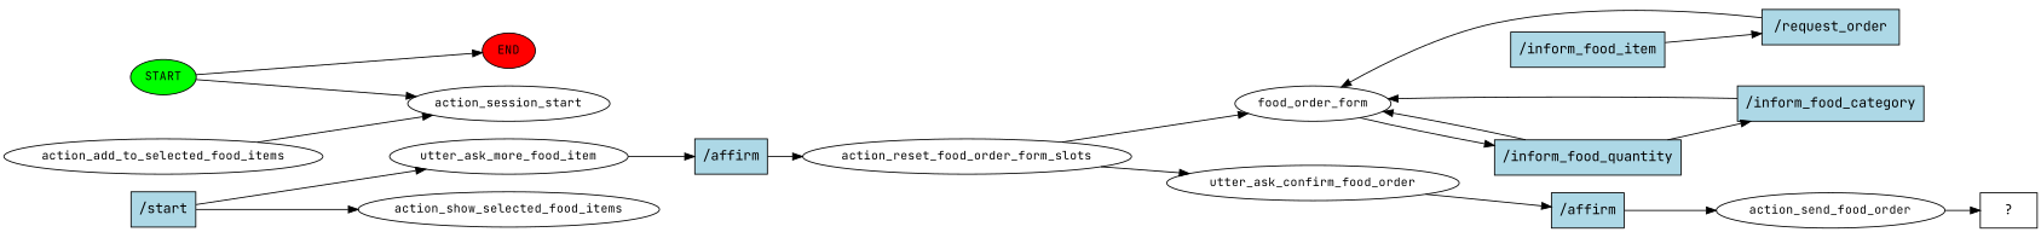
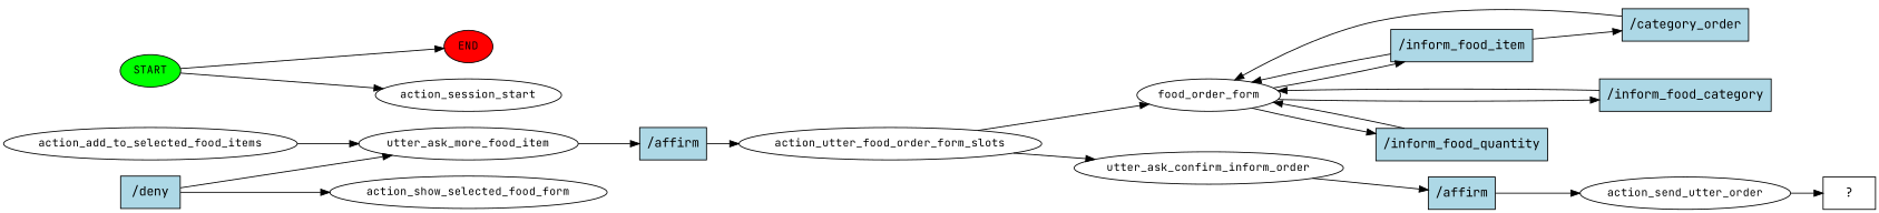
  digraph {
    fontname="JetBrains Mono"
    rankdir=LR
    node [fontname="JetBrains Mono" fontsize=12]
    edge [fontname="JetBrains Mono"]
    n1 [fillcolor=green label=START style=filled]
    n2 [fillcolor=red label=END style=filled]
    n3 [label=action_session_start]
-   n4 [fillcolor=lightblue label="/request_order" shape=rect style=filled fontsize=""]
+   n4 [fillcolor=lightblue label="/category_order" shape=rect style=filled fontsize=""]
    n5 [label=food_order_form]
    n6 [fillcolor=lightblue label="/inform_food_category" shape=rect style=filled fontsize=""]
    n7 [fillcolor=lightblue label="/inform_food_item" shape=rect style=filled fontsize=""]
    n8 [fillcolor=lightblue label="/inform_food_quantity" shape=rect style=filled fontsize=""]
    n9 [label=action_add_to_selected_food_items]
    n10 [label=utter_ask_more_food_item]
    n11 [fillcolor=lightblue label="/affirm" shape=rect style=filled fontsize=""]
-   n12 [label=action_reset_food_order_form_slots]
-   n13 [fillcolor=lightblue label="/start" shape=rect style=filled fontsize=""]
-   n14 [label=action_show_selected_food_items]
-   n15 [label=utter_ask_confirm_food_order]
+   n12 [label=action_utter_food_order_form_slots]
+   n13 [fillcolor=lightblue label="/deny" shape=rect style=filled fontsize=""]
+   n14 [label=action_show_selected_food_form]
+   n15 [label=utter_ask_confirm_inform_order]
    n16 [fillcolor=lightblue label="/affirm" shape=rect style=filled fontsize=""]
-   n17 [label=action_send_food_order]
+   n17 [label=action_send_utter_order]
    n18 [label="  ?  " shape=rect fontsize=""]
    n1 -> n2
    n1 -> n3
    n4 -> n5
-   n8 -> n6
+   n5 -> n6
+   n5 -> n7
    n5 -> n8
    n6 -> n5
    n7 -> n4
+   n7 -> n5
    n8 -> n5
-   n9 -> n3
+   n9 -> n10
    n10 -> n11
    n11 -> n12
    n12 -> n5
    n12 -> n15
    n13 -> n10
    n13 -> n14
    n15 -> n16
    n16 -> n17
    n17 -> n18
  }
